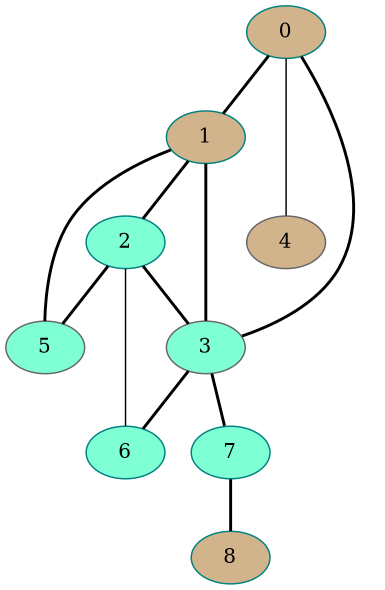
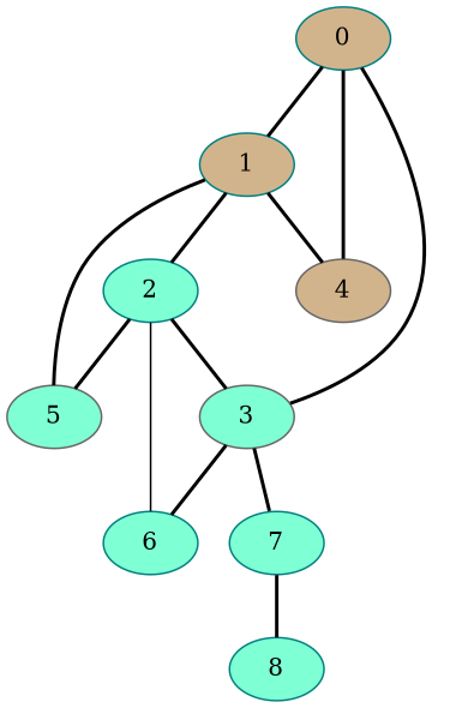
  graph {
    node [color=teal fillcolor=aquamarine style=filled]
    edge [style=bold]
    0 [fillcolor=tan]
    1 [fillcolor=tan]
    3 [color=gray40]
    4 [color=gray40 fillcolor=tan]
    2
    5 [color=gray40]
    7
    6
-   8 [fillcolor=tan]
+   8
    0 -- 1
    0 -- 3
-   0 -- 4 [style=solid]
-   1 -- 3
+   0 -- 4
+   1 -- 4
    1 -- 2
    1 -- 5
    3 -- 7
    3 -- 6
    2 -- 3
    2 -- 5
    2 -- 6 [style=solid]
    7 -- 8
  }
